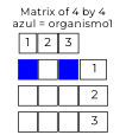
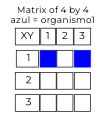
  digraph {
    label="Matrix of 4 by 4\n azul = organismo1 "
    labelloc=t
    nodesep=0.01
    rankdir=TB
    ranksep=0.01
    fontname=Montserrat
    node [fontname=Montserrat fontsize=15 shape=box]
    edge [style=invis fontname=Montserrat]
+   n1 [height=0.1 label=XY width=0.1]
    n2 [height=0.1 label=1 width=0.1]
    n3 [height=0.1 label=2 width=0.1]
    n4 [height=0.1 label=3 width=0.1]
    n5 [height=0.1 label="  1 " width=0.1]
    n6 [color=blue height=0.1 label="  " style=filled width=0.1]
    n7 [height=0.1 label="  " width=0.1]
    n8 [color=blue height=0.1 label="  " style=filled width=0.1]
    n9 [height=0.1 label="  2 " width=0.1]
    n10 [height=0.1 label="  " width=0.1]
    n11 [height=0.1 label="  " width=0.1]
    n12 [height=0.1 label="  " width=0.1]
    n13 [height=0.1 label="  3 " width=0.1]
    n14 [height=0.1 label="  " width=0.1]
    n15 [height=0.1 label="  " width=0.1]
    n16 [height=0.1 label="  " width=0.1]
    subgraph sub_1 {
      rank=same
+     n1
      n2
      n3
      n4
    }
    subgraph sub_2 {
      rank=same
      n5
      n6
      n7
      n8
    }
    subgraph sub_3 {
      rank=same
      n9
      n10
      n11
      n12
    }
    subgraph sub_4 {
      rank=same
      n13
      n14
      n15
      n16
    }
+   n1 -> n5
    n2 -> n6
    n3 -> n7
    n4 -> n8
    n5 -> n9
    n6 -> n10
    n7 -> n11
    n8 -> n12
    n9 -> n13
    n10 -> n14
    n11 -> n15
    n12 -> n16
  }
